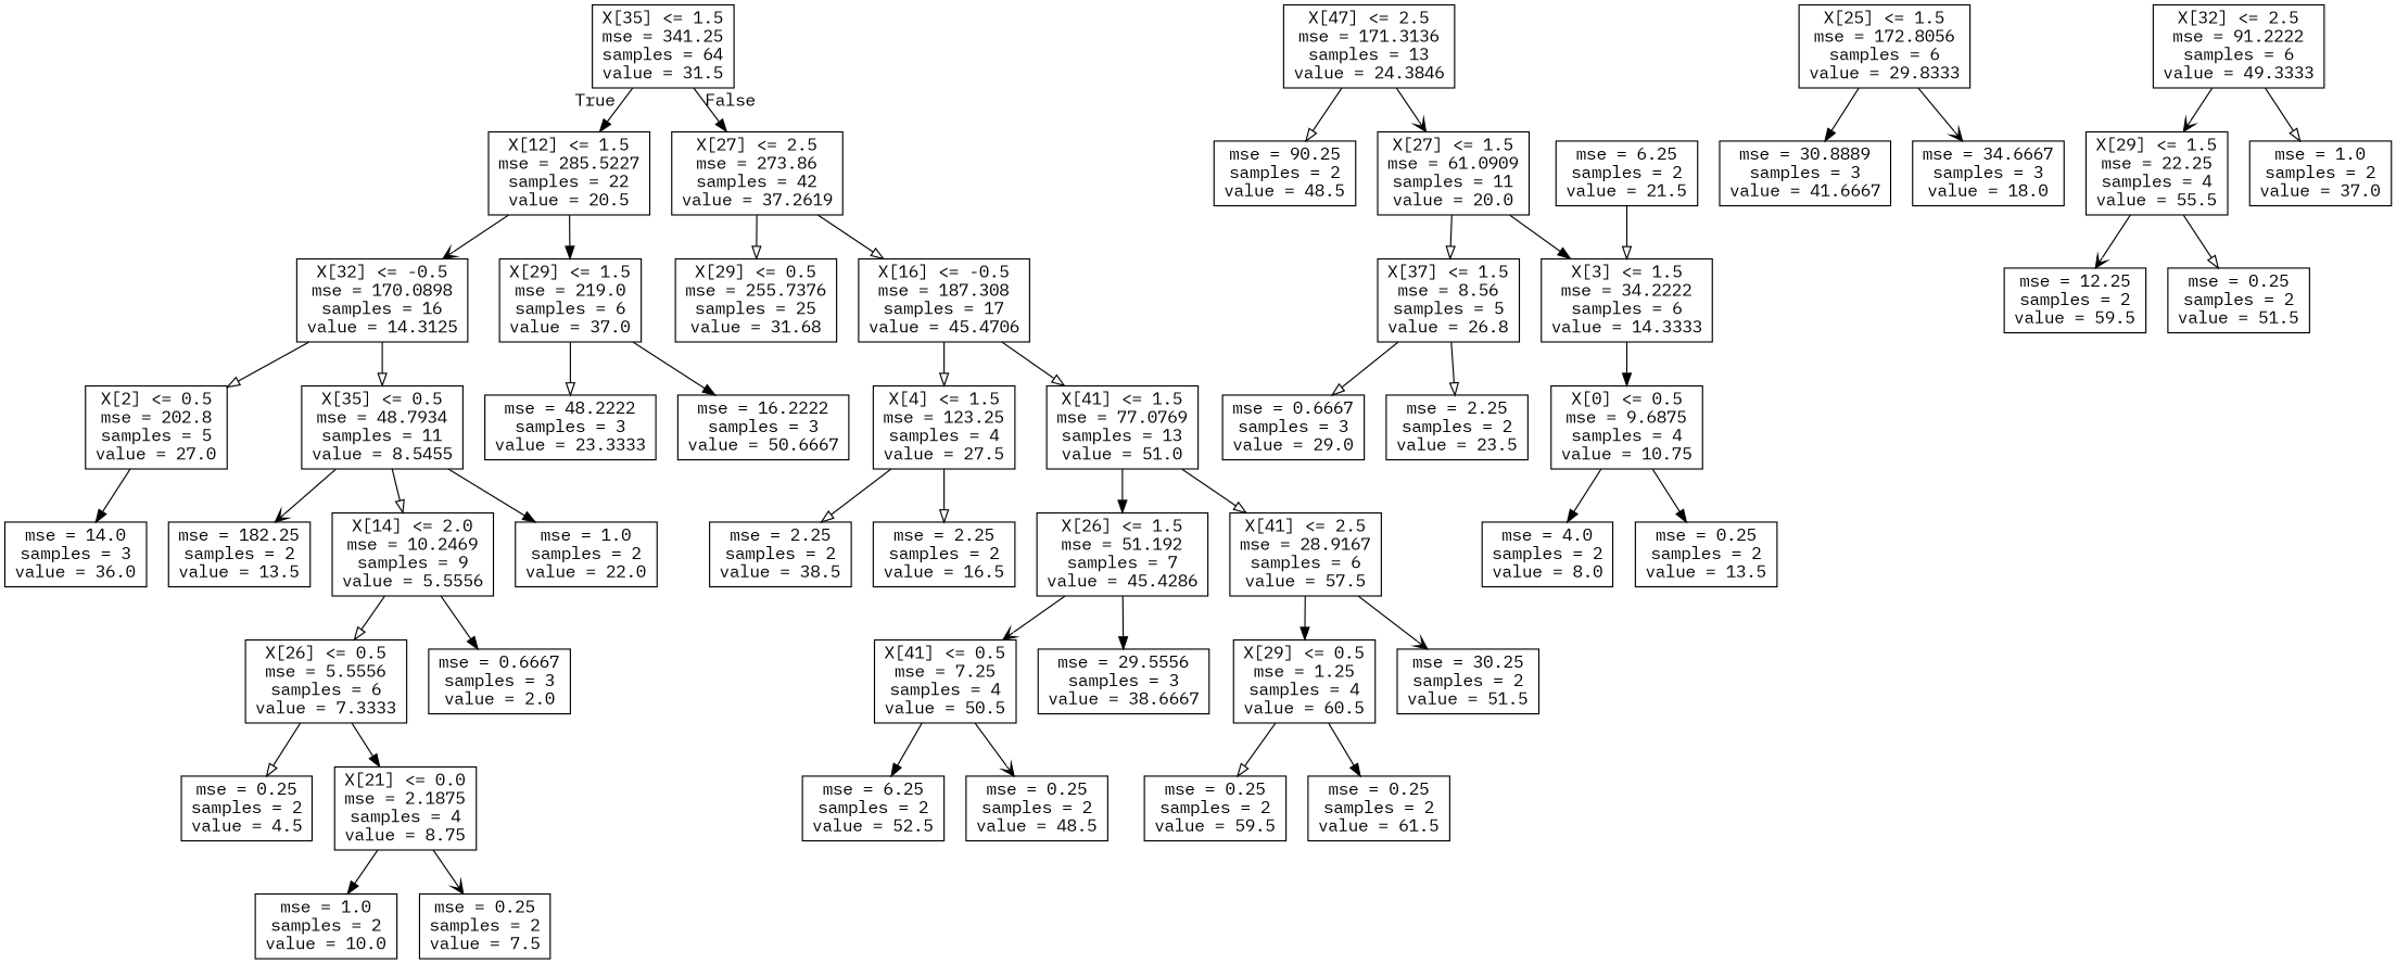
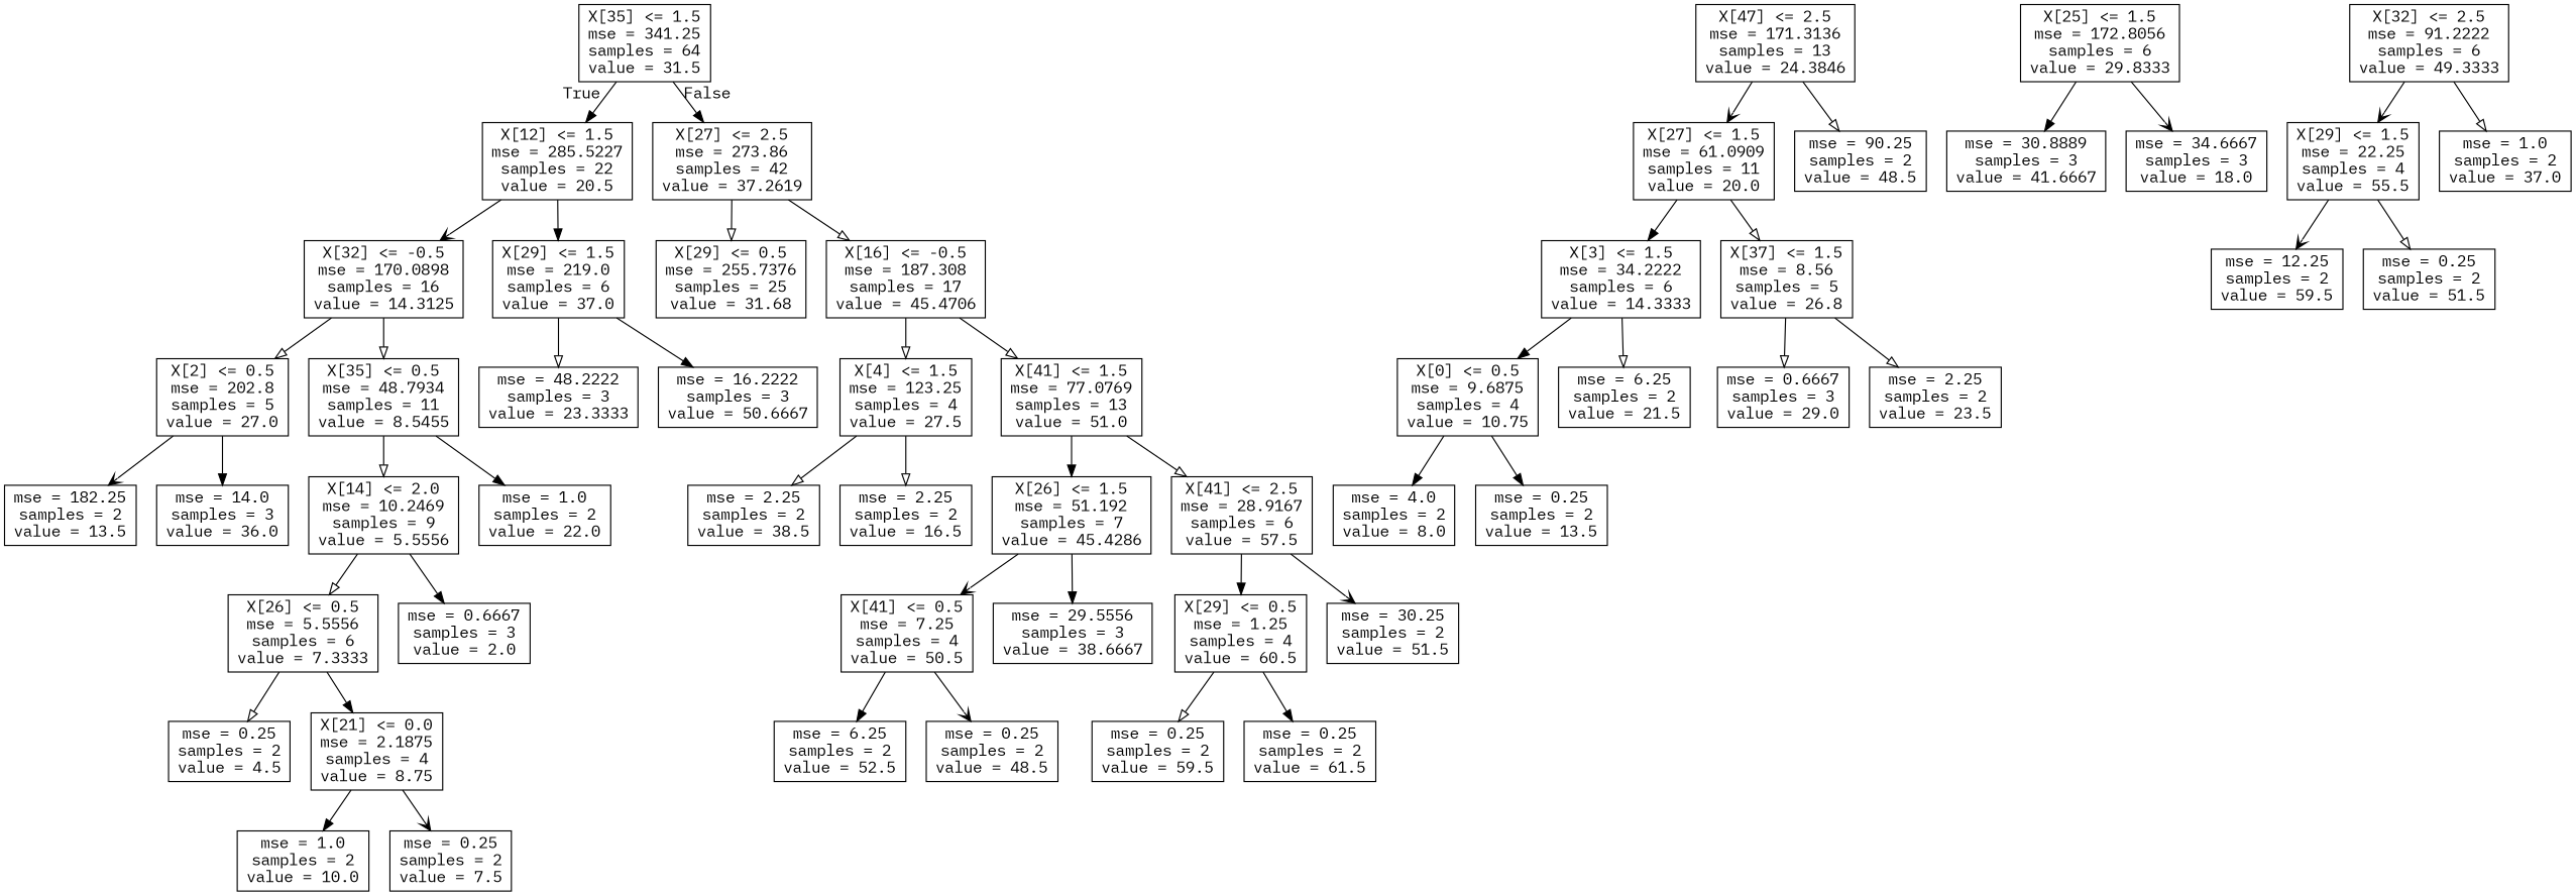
  digraph {
    fontname="IBM Plex Mono"
    node [fontname="IBM Plex Mono" shape=box]
    edge [arrowhead=onormal fontname="IBM Plex Mono"]
    n1 [label="X[35] <= 1.5\nmse = 341.25\nsamples = 64\nvalue = 31.5"]
    n2 [label="X[12] <= 1.5\nmse = 285.5227\nsamples = 22\nvalue = 20.5"]
    n3 [label="X[27] <= 2.5\nmse = 273.86\nsamples = 42\nvalue = 37.2619"]
    n4 [label="X[32] <= -0.5\nmse = 170.0898\nsamples = 16\nvalue = 14.3125"]
    n5 [label="X[29] <= 1.5\nmse = 219.0\nsamples = 6\nvalue = 37.0"]
    n6 [label="X[29] <= 0.5\nmse = 255.7376\nsamples = 25\nvalue = 31.68"]
    n7 [label="X[16] <= -0.5\nmse = 187.308\nsamples = 17\nvalue = 45.4706"]
    n8 [label="X[2] <= 0.5\nmse = 202.8\nsamples = 5\nvalue = 27.0"]
    n9 [label="X[35] <= 0.5\nmse = 48.7934\nsamples = 11\nvalue = 8.5455"]
    n10 [label="mse = 48.2222\nsamples = 3\nvalue = 23.3333"]
    n11 [label="mse = 16.2222\nsamples = 3\nvalue = 50.6667"]
    n12 [label="mse = 182.25\nsamples = 2\nvalue = 13.5"]
    n13 [label="mse = 14.0\nsamples = 3\nvalue = 36.0"]
    n14 [label="X[14] <= 2.0\nmse = 10.2469\nsamples = 9\nvalue = 5.5556"]
    n15 [label="mse = 1.0\nsamples = 2\nvalue = 22.0"]
    n16 [label="X[26] <= 0.5\nmse = 5.5556\nsamples = 6\nvalue = 7.3333"]
    n17 [label="mse = 0.6667\nsamples = 3\nvalue = 2.0"]
    n18 [label="mse = 0.25\nsamples = 2\nvalue = 4.5"]
    n19 [label="X[21] <= 0.0\nmse = 2.1875\nsamples = 4\nvalue = 8.75"]
    n20 [label="mse = 1.0\nsamples = 2\nvalue = 10.0"]
    n21 [label="mse = 0.25\nsamples = 2\nvalue = 7.5"]
    n22 [label="X[4] <= 1.5\nmse = 123.25\nsamples = 4\nvalue = 27.5"]
    n23 [label="X[41] <= 1.5\nmse = 77.0769\nsamples = 13\nvalue = 51.0"]
    n24 [label="X[47] <= 2.5\nmse = 171.3136\nsamples = 13\nvalue = 24.3846"]
    n25 [label="X[27] <= 1.5\nmse = 61.0909\nsamples = 11\nvalue = 20.0"]
    n26 [label="mse = 90.25\nsamples = 2\nvalue = 48.5"]
    n27 [label="X[3] <= 1.5\nmse = 34.2222\nsamples = 6\nvalue = 14.3333"]
    n28 [label="X[37] <= 1.5\nmse = 8.56\nsamples = 5\nvalue = 26.8"]
    n29 [label="X[0] <= 0.5\nmse = 9.6875\nsamples = 4\nvalue = 10.75"]
    n30 [label="mse = 6.25\nsamples = 2\nvalue = 21.5"]
    n31 [label="mse = 0.6667\nsamples = 3\nvalue = 29.0"]
    n32 [label="mse = 2.25\nsamples = 2\nvalue = 23.5"]
    n33 [label="mse = 4.0\nsamples = 2\nvalue = 8.0"]
    n34 [label="mse = 0.25\nsamples = 2\nvalue = 13.5"]
    n35 [label="X[25] <= 1.5\nmse = 172.8056\nsamples = 6\nvalue = 29.8333"]
    n36 [label="mse = 30.8889\nsamples = 3\nvalue = 41.6667"]
    n37 [label="mse = 34.6667\nsamples = 3\nvalue = 18.0"]
    n38 [label="X[32] <= 2.5\nmse = 91.2222\nsamples = 6\nvalue = 49.3333"]
    n39 [label="X[29] <= 1.5\nmse = 22.25\nsamples = 4\nvalue = 55.5"]
    n40 [label="mse = 1.0\nsamples = 2\nvalue = 37.0"]
    n41 [label="mse = 12.25\nsamples = 2\nvalue = 59.5"]
    n42 [label="mse = 0.25\nsamples = 2\nvalue = 51.5"]
    n43 [label="mse = 2.25\nsamples = 2\nvalue = 38.5"]
    n44 [label="mse = 2.25\nsamples = 2\nvalue = 16.5"]
    n45 [label="X[26] <= 1.5\nmse = 51.192\nsamples = 7\nvalue = 45.4286"]
    n46 [label="X[41] <= 2.5\nmse = 28.9167\nsamples = 6\nvalue = 57.5"]
    n47 [label="X[41] <= 0.5\nmse = 7.25\nsamples = 4\nvalue = 50.5"]
    n48 [label="mse = 29.5556\nsamples = 3\nvalue = 38.6667"]
    n49 [label="X[29] <= 0.5\nmse = 1.25\nsamples = 4\nvalue = 60.5"]
    n50 [label="mse = 30.25\nsamples = 2\nvalue = 51.5"]
    n51 [label="mse = 6.25\nsamples = 2\nvalue = 52.5"]
    n52 [label="mse = 0.25\nsamples = 2\nvalue = 48.5"]
    n53 [label="mse = 0.25\nsamples = 2\nvalue = 59.5"]
    n54 [label="mse = 0.25\nsamples = 2\nvalue = 61.5"]
    n1 -> n2 [arrowhead=normal headlabel=True labelangle=45 labeldistance=2.5]
    n1 -> n3 [arrowhead=normal headlabel=False labelangle=-45 labeldistance=2.5]
    n2 -> n4 [arrowhead=vee]
    n2 -> n5 [arrowhead=normal]
    n3 -> n6
    n3 -> n7
    n4 -> n8
    n4 -> n9
    n5 -> n10
    n5 -> n11 [arrowhead=normal]
    n7 -> n22
    n7 -> n23
-   n9 -> n12 [arrowhead=vee]
+   n8 -> n12 [arrowhead=vee]
    n8 -> n13 [arrowhead=normal]
    n9 -> n14
    n9 -> n15 [arrowhead=normal]
    n14 -> n16
    n14 -> n17 [arrowhead=normal]
    n16 -> n18
    n16 -> n19 [arrowhead=normal]
    n19 -> n20 [arrowhead=normal]
    n19 -> n21 [arrowhead=vee]
    n22 -> n43
    n22 -> n44
    n23 -> n45 [arrowhead=normal]
    n23 -> n46
    n24 -> n25 [arrowhead=vee]
    n24 -> n26
    n25 -> n27 [arrowhead=normal]
    n25 -> n28
    n27 -> n29 [arrowhead=normal]
-   n30 -> n27
+   n27 -> n30
    n28 -> n31
    n28 -> n32
    n29 -> n33 [arrowhead=normal]
    n29 -> n34 [arrowhead=normal]
    n35 -> n36 [arrowhead=normal]
    n35 -> n37 [arrowhead=vee]
    n38 -> n39 [arrowhead=vee]
    n38 -> n40
    n39 -> n41 [arrowhead=vee]
    n39 -> n42
    n45 -> n47 [arrowhead=vee]
    n45 -> n48 [arrowhead=normal]
    n46 -> n49 [arrowhead=normal]
    n46 -> n50 [arrowhead=vee]
    n47 -> n51 [arrowhead=normal]
    n47 -> n52 [arrowhead=vee]
    n49 -> n53
    n49 -> n54 [arrowhead=normal]
  }
